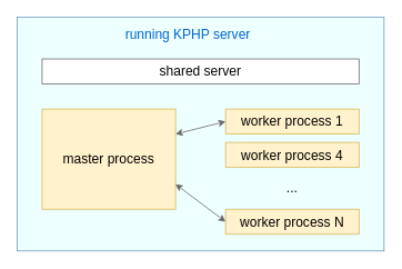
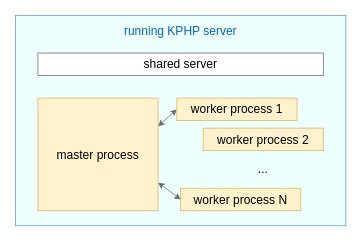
  <mxCell id="0" />
  <mxCell id="1" parent="0" />
  <mxCell id="2" value="" style="rounded=0;whiteSpace=wrap;html=1;fillColor=#EEFFFF;strokeColor=#6699bb;" vertex="1" parent="1"><mxGeometry x="20" y="20" width="440" height="280" as="geometry" /></mxCell>
  <mxCell id="3" value="shared server" style="rounded=0;whiteSpace=wrap;html=1;strokeColor=#666;fontSize=16;fillColor=#FFFFFF;" vertex="1" parent="1"><mxGeometry x="50" y="70" width="380" height="30" as="geometry" /></mxCell>
  <mxCell id="4" style="rounded=0;orthogonalLoop=1;jettySize=auto;html=1;exitX=1;exitY=0.25;exitDx=0;exitDy=0;entryX=0;entryY=0.5;entryDx=0;entryDy=0;fontSize=16;startArrow=classic;startFill=1;strokeColor=#666;" edge="1" parent="1" source="5" target="6"><mxGeometry relative="1" as="geometry" /></mxCell>
- <mxCell id="5" value="master process" style="rounded=0;whiteSpace=wrap;html=1;strokeColor=#d6b656;fillColor=#fff2cc;fontSize=16;" vertex="1" parent="1"><mxGeometry x="50" y="130" width="160" height="120" as="geometry" /></mxCell>
- <mxCell id="6" value="worker process 1" style="rounded=0;whiteSpace=wrap;html=1;strokeColor=#d6b656;fillColor=#fff2cc;fontSize=16;" vertex="1" parent="1"><mxGeometry x="270" y="130" width="160" height="30" as="geometry" /></mxCell>
- <mxCell id="7" value="worker process 4" style="rounded=0;whiteSpace=wrap;html=1;strokeColor=#d6b656;fillColor=#fff2cc;fontSize=16;" vertex="1" parent="1"><mxGeometry x="270" y="170" width="160" height="30" as="geometry" /></mxCell>
+ <mxCell id="5" value="master process" style="rounded=0;whiteSpace=wrap;html=1;strokeColor=#d6b656;fillColor=#fff2cc;fontSize=16;" vertex="1" parent="1"><mxGeometry x="50" y="130" width="160" height="150" as="geometry" /></mxCell>
+ <mxCell id="6" value="worker process 1" style="rounded=0;whiteSpace=wrap;html=1;strokeColor=#d6b656;fillColor=#fff2cc;fontSize=16;" vertex="1" parent="1"><mxGeometry x="235" y="130" width="160" height="30" as="geometry" /></mxCell>
+ <mxCell id="7" value="worker process 2" style="rounded=0;whiteSpace=wrap;html=1;strokeColor=#d6b656;fillColor=#fff2cc;fontSize=16;" vertex="1" parent="1"><mxGeometry x="270" y="170" width="160" height="30" as="geometry" /></mxCell>
  <mxCell id="8" style="edgeStyle=none;rounded=0;orthogonalLoop=1;jettySize=auto;html=1;exitX=0;exitY=0.5;exitDx=0;exitDy=0;entryX=1;entryY=0.75;entryDx=0;entryDy=0;startArrow=classic;startFill=1;fontSize=16;strokeColor=#666;" edge="1" parent="1" source="9" target="5"><mxGeometry relative="1" as="geometry" /></mxCell>
- <mxCell id="9" value="worker process N" style="rounded=0;whiteSpace=wrap;html=1;strokeColor=#d6b656;fillColor=#fff2cc;fontSize=16;" vertex="1" parent="1"><mxGeometry x="270" y="250" width="160" height="30" as="geometry" /></mxCell>
+ <mxCell id="9" value="worker process N" style="rounded=0;whiteSpace=wrap;html=1;strokeColor=#d6b656;fillColor=#fff2cc;fontSize=16;" vertex="1" parent="1"><mxGeometry x="240" y="250" width="160" height="30" as="geometry" /></mxCell>
  <mxCell id="10" value="..." style="text;html=1;strokeColor=none;fillColor=none;align=center;verticalAlign=middle;whiteSpace=wrap;rounded=0;fontSize=16;" vertex="1" parent="1"><mxGeometry x="330" y="214" width="40" height="20" as="geometry" /></mxCell>
- <mxCell id="11" value="running KPHP server" style="text;strokeColor=none;fillColor=none;align=center;verticalAlign=middle;whiteSpace=wrap;rounded=0;fontSize=16;spacing=2;html=1;labelBackgroundColor=none;labelBorderColor=none;fontColor=#0066CC;" vertex="1" parent="1"><mxGeometry x="80" y="30" width="290" height="20" as="geometry" /></mxCell>
+ <mxCell id="11" value="running KPHP server" style="text;strokeColor=none;fillColor=none;align=center;verticalAlign=middle;whiteSpace=wrap;rounded=0;fontSize=16;spacing=2;html=1;labelBackgroundColor=none;labelBorderColor=none;fontColor=#0066CC;" vertex="1" parent="1"><mxGeometry x="95" y="30" width="290" height="20" as="geometry" /></mxCell>
